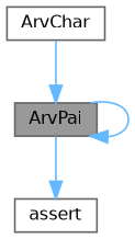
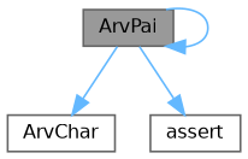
  digraph {
    rankdir=TB
    node [color=grey40 fillcolor=white fontname=Helvetica fontsize=10 shape=box style=filled]
    edge [color=steelblue1 fontname=Helvetica fontsize=10 labelfontname=Helvetica labelfontsize=10 style=solid]
    n1 [color=gray40 fillcolor=grey60 fontcolor=black height=0.2 label=ArvPai width=0.4]
    n2 [height=0.2 label=ArvChar width=0.4]
    n3 [height=0.2 label=assert width=0.4]
    n1 -> n1
-   n2 -> n1
+   n1 -> n2
    n1 -> n3
  }
